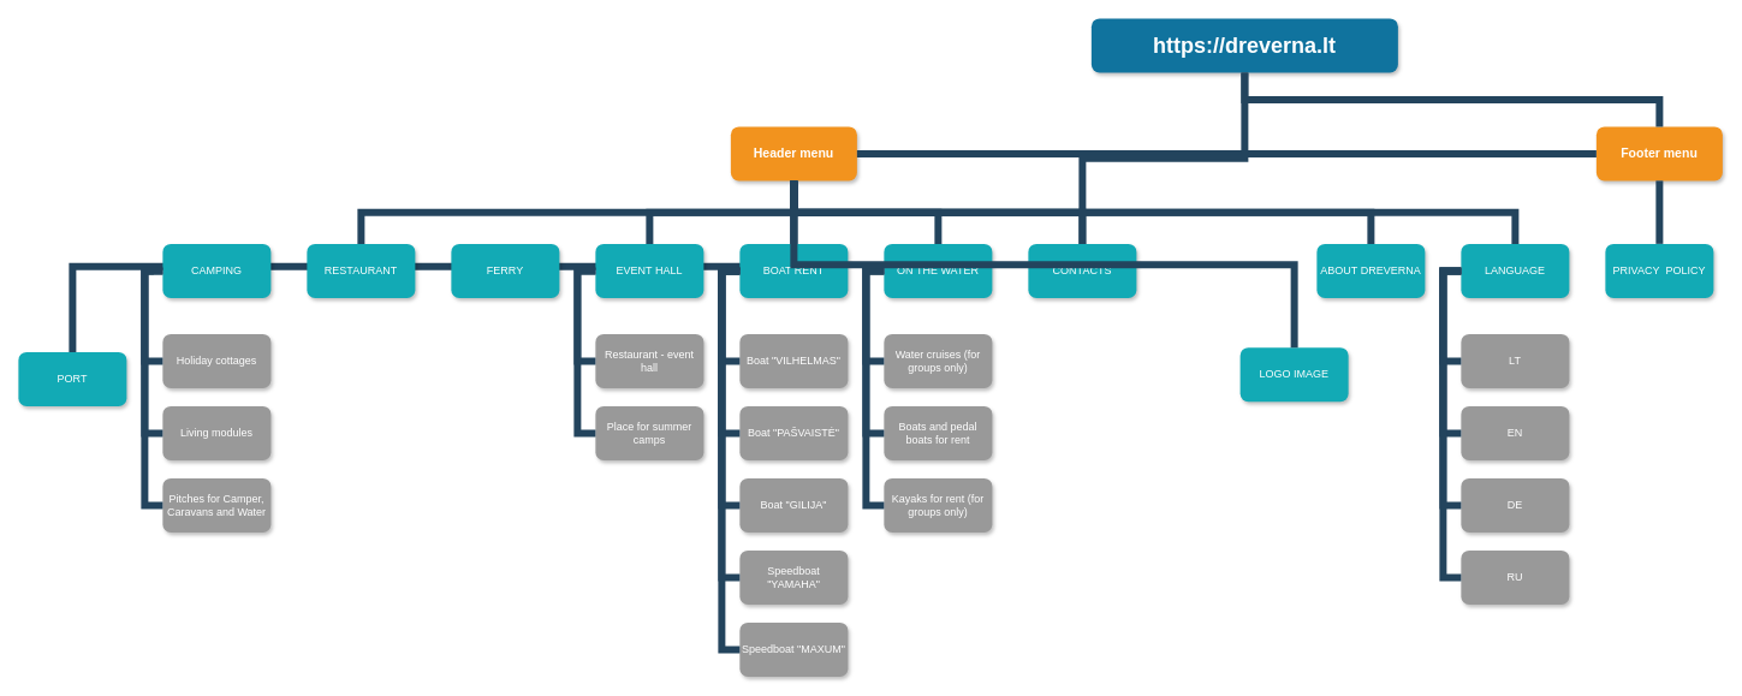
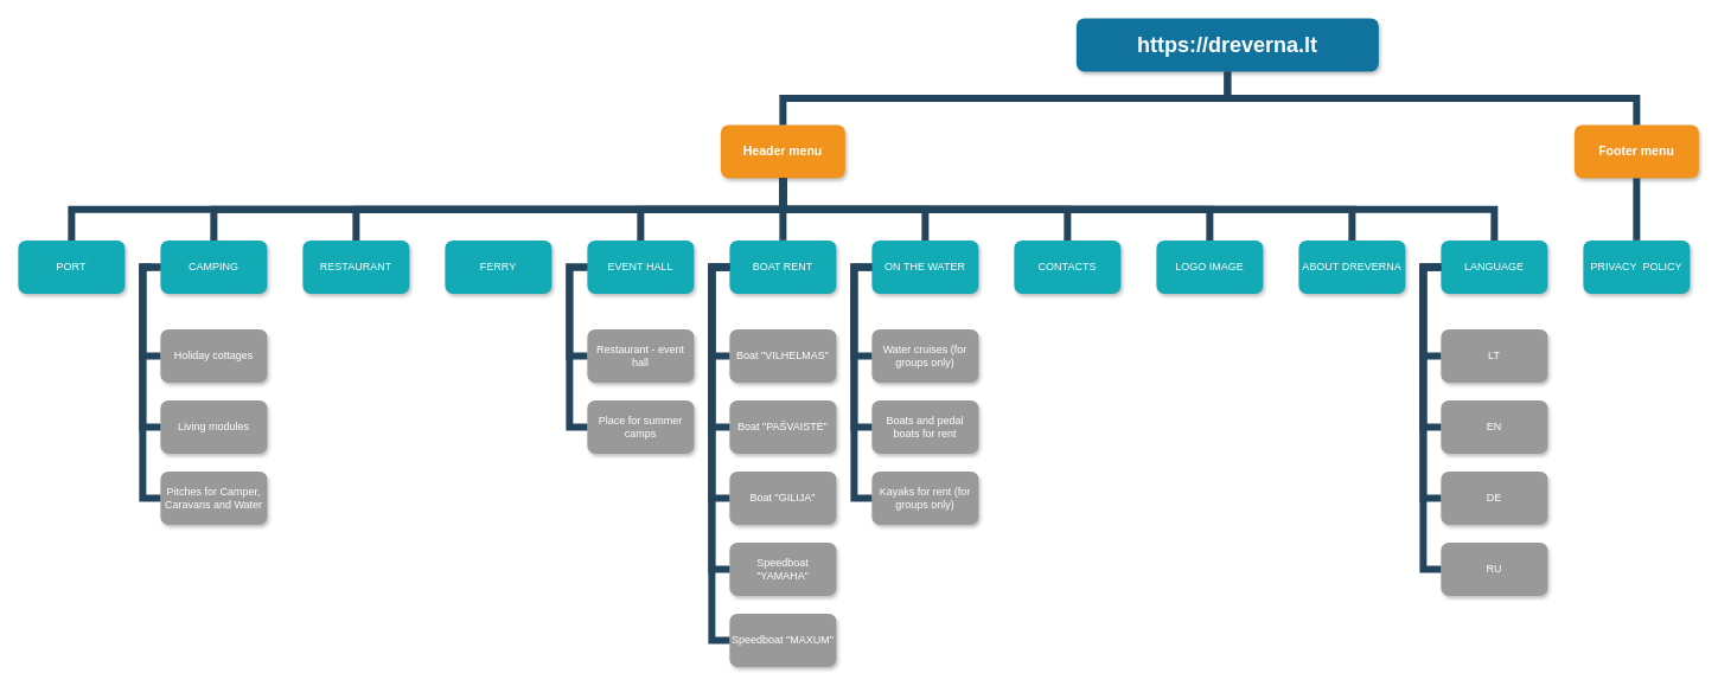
  <mxCell id="0" />
  <mxCell id="1" parent="0" />
  <mxCell id="2" value="https://dreverna.lt" style="whiteSpace=wrap;rounded=1;shadow=1;fillColor=#10739E;strokeColor=none;fontColor=#FFFFFF;fontStyle=1;fontSize=24" parent="1" vertex="1"><mxGeometry x="1210" y="20" width="340" height="60" as="geometry" /></mxCell>
  <mxCell id="3" value="Header menu" style="whiteSpace=wrap;rounded=1;fillColor=#F2931E;strokeColor=none;shadow=1;fontColor=#FFFFFF;fontStyle=1;fontSize=14" parent="1" vertex="1"><mxGeometry x="810" y="140" width="140" height="60" as="geometry" /></mxCell>
  <mxCell id="4" value="Footer menu" style="whiteSpace=wrap;rounded=1;fillColor=#F2931E;strokeColor=none;shadow=1;fontColor=#FFFFFF;fontStyle=1;fontSize=14" parent="1" vertex="1"><mxGeometry x="1770" y="140" width="140" height="60" as="geometry" /></mxCell>
- <mxCell id="5" value="PORT" style="whiteSpace=wrap;rounded=1;fillColor=#12AAB5;strokeColor=none;shadow=1;fontColor=#FFFFFF;" parent="1" vertex="1"><mxGeometry x="20" y="390" width="120" height="60" as="geometry" /></mxCell>
+ <mxCell id="5" value="PORT" style="whiteSpace=wrap;rounded=1;fillColor=#12AAB5;strokeColor=none;shadow=1;fontColor=#FFFFFF;" parent="1" vertex="1"><mxGeometry x="20" y="270" width="120" height="60" as="geometry" /></mxCell>
  <mxCell id="6" value="" style="edgeStyle=elbowEdgeStyle;elbow=vertical;rounded=0;fontColor=#000000;endArrow=none;endFill=0;strokeWidth=8;strokeColor=#23445D;" parent="1" source="3" target="5" edge="1"><mxGeometry width="100" height="100" relative="1" as="geometry"><mxPoint x="375" y="210" as="sourcePoint" /><mxPoint x="275" y="280" as="targetPoint" /></mxGeometry></mxCell>
- <mxCell id="7" value="" style="edgeStyle=elbowEdgeStyle;elbow=vertical;rounded=0;fontColor=#000000;endArrow=none;endFill=0;strokeWidth=8;strokeColor=#23445D;" parent="1" source="3" target="4" edge="1"><mxGeometry width="100" height="100" relative="1" as="geometry"><mxPoint x="375" y="210" as="sourcePoint" /><mxPoint x="845" y="270" as="targetPoint" /></mxGeometry></mxCell>
+ <mxCell id="7" value="" style="edgeStyle=elbowEdgeStyle;elbow=vertical;rounded=0;fontColor=#000000;endArrow=none;endFill=0;strokeWidth=8;strokeColor=#23445D;entryX=0.5;entryY=0;entryDx=0;entryDy=0;" parent="1" source="3" target="31" edge="1"><mxGeometry width="100" height="100" relative="1" as="geometry"><mxPoint x="375" y="210" as="sourcePoint" /><mxPoint x="845" y="270" as="targetPoint" /></mxGeometry></mxCell>
  <mxCell id="8" value="PRIVACY  POLICY" style="whiteSpace=wrap;rounded=1;fillColor=#12AAB5;strokeColor=none;shadow=1;fontColor=#FFFFFF;" parent="1" vertex="1"><mxGeometry x="1780" y="270" width="120" height="60" as="geometry" /></mxCell>
  <mxCell id="9" value="" style="edgeStyle=elbowEdgeStyle;elbow=vertical;rounded=0;fontColor=#000000;endArrow=none;endFill=0;strokeWidth=8;strokeColor=#23445D;" parent="1" source="4" target="8" edge="1"><mxGeometry width="100" height="100" relative="1" as="geometry"><mxPoint x="770" y="250" as="sourcePoint" /><mxPoint x="870" y="150" as="targetPoint" /></mxGeometry></mxCell>
- <mxCell id="10" value="" style="edgeStyle=elbowEdgeStyle;elbow=vertical;rounded=0;fontColor=#000000;endArrow=none;endFill=0;strokeWidth=8;strokeColor=#23445D;" parent="1" source="2" target="48" edge="1"><mxGeometry width="100" height="100" relative="1" as="geometry"><mxPoint x="570" y="120" as="sourcePoint" /><mxPoint x="670" y="20" as="targetPoint" /></mxGeometry></mxCell>
+ <mxCell id="10" value="" style="edgeStyle=elbowEdgeStyle;elbow=vertical;rounded=0;fontColor=#000000;endArrow=none;endFill=0;strokeWidth=8;strokeColor=#23445D;" parent="1" source="2" target="3" edge="1"><mxGeometry width="100" height="100" relative="1" as="geometry"><mxPoint x="570" y="120" as="sourcePoint" /><mxPoint x="670" y="20" as="targetPoint" /></mxGeometry></mxCell>
  <mxCell id="11" value="" style="edgeStyle=elbowEdgeStyle;elbow=vertical;rounded=0;fontColor=#000000;endArrow=none;endFill=0;strokeWidth=8;strokeColor=#23445D;" parent="1" source="2" target="4" edge="1"><mxGeometry width="100" height="100" relative="1" as="geometry"><mxPoint x="580" y="130" as="sourcePoint" /><mxPoint x="680" y="30" as="targetPoint" /></mxGeometry></mxCell>
  <mxCell id="12" value="FERRY" style="whiteSpace=wrap;rounded=1;fillColor=#12AAB5;strokeColor=none;shadow=1;fontColor=#FFFFFF;" parent="1" vertex="1"><mxGeometry x="500" y="270" width="120" height="60" as="geometry" /></mxCell>
  <mxCell id="13" value="EVENT HALL" style="whiteSpace=wrap;rounded=1;fillColor=#12AAB5;strokeColor=none;shadow=1;fontColor=#FFFFFF;" parent="1" vertex="1"><mxGeometry x="660" y="270" width="120" height="60" as="geometry" /></mxCell>
  <mxCell id="14" value="Restaurant - event hall" style="whiteSpace=wrap;rounded=1;fillColor=#999999;strokeColor=none;shadow=1;fontColor=#FFFFFF;fontStyle=0" parent="1" vertex="1"><mxGeometry x="660" y="370" width="120" height="60" as="geometry" /></mxCell>
  <mxCell id="15" value="Place for summer camps" style="whiteSpace=wrap;rounded=1;fillColor=#999999;strokeColor=none;shadow=1;fontColor=#FFFFFF;fontStyle=0" parent="1" vertex="1"><mxGeometry x="660" y="450" width="120" height="60" as="geometry" /></mxCell>
  <mxCell id="16" value="" style="edgeStyle=elbowEdgeStyle;elbow=horizontal;rounded=0;fontColor=#000000;endArrow=none;endFill=0;strokeWidth=8;strokeColor=#23445D;" parent="1" source="13" target="14" edge="1"><mxGeometry width="100" height="100" relative="1" as="geometry"><mxPoint x="630" y="300" as="sourcePoint" /><mxPoint x="640" y="400" as="targetPoint" /><Array as="points"><mxPoint x="640" y="350" /></Array></mxGeometry></mxCell>
  <mxCell id="17" value="" style="edgeStyle=elbowEdgeStyle;elbow=horizontal;rounded=0;fontColor=#000000;endArrow=none;endFill=0;strokeWidth=8;strokeColor=#23445D;" parent="1" source="13" target="15" edge="1"><mxGeometry width="100" height="100" relative="1" as="geometry"><mxPoint x="640" y="300" as="sourcePoint" /><mxPoint x="640" y="480" as="targetPoint" /><Array as="points"><mxPoint x="640" y="390" /></Array></mxGeometry></mxCell>
  <mxCell id="18" value="BOAT RENT" style="whiteSpace=wrap;rounded=1;fillColor=#12AAB5;strokeColor=none;shadow=1;fontColor=#FFFFFF;" parent="1" vertex="1"><mxGeometry x="820" y="270" width="120" height="60" as="geometry" /></mxCell>
  <mxCell id="19" value="Boat &quot;VILHELMAS&quot;" style="whiteSpace=wrap;rounded=1;fillColor=#999999;strokeColor=none;shadow=1;fontColor=#FFFFFF;fontStyle=0" parent="1" vertex="1"><mxGeometry x="820" y="370" width="120" height="60" as="geometry" /></mxCell>
  <mxCell id="20" value="Boat &quot;PAŠVAISTĖ&quot;" style="whiteSpace=wrap;rounded=1;fillColor=#999999;strokeColor=none;shadow=1;fontColor=#FFFFFF;fontStyle=0" parent="1" vertex="1"><mxGeometry x="820" y="450" width="120" height="60" as="geometry" /></mxCell>
  <mxCell id="21" value="Boat &quot;GILIJA&quot;" style="whiteSpace=wrap;rounded=1;fillColor=#999999;strokeColor=none;shadow=1;fontColor=#FFFFFF;fontStyle=0" parent="1" vertex="1"><mxGeometry x="820" y="530" width="120" height="60" as="geometry" /></mxCell>
  <mxCell id="22" value="Speedboat &quot;YAMAHA&quot;" style="whiteSpace=wrap;rounded=1;fillColor=#999999;strokeColor=none;shadow=1;fontColor=#FFFFFF;fontStyle=0" parent="1" vertex="1"><mxGeometry x="820" y="610" width="120" height="60" as="geometry" /></mxCell>
  <mxCell id="23" value="Speedboat &quot;MAXUM&quot;" style="whiteSpace=wrap;rounded=1;fillColor=#999999;strokeColor=none;shadow=1;fontColor=#FFFFFF;fontStyle=0" parent="1" vertex="1"><mxGeometry x="820" y="690" width="120" height="60" as="geometry" /></mxCell>
  <mxCell id="24" value="" style="edgeStyle=elbowEdgeStyle;elbow=horizontal;rounded=0;fontColor=#000000;endArrow=none;endFill=0;strokeWidth=8;strokeColor=#23445D;" parent="1" source="18" target="19" edge="1"><mxGeometry width="100" height="100" relative="1" as="geometry"><mxPoint x="790" y="300" as="sourcePoint" /><mxPoint x="800" y="400" as="targetPoint" /><Array as="points"><mxPoint x="800" y="350" /></Array></mxGeometry></mxCell>
  <mxCell id="25" value="" style="edgeStyle=elbowEdgeStyle;elbow=horizontal;rounded=0;fontColor=#000000;endArrow=none;endFill=0;strokeWidth=8;strokeColor=#23445D;" parent="1" source="18" target="20" edge="1"><mxGeometry width="100" height="100" relative="1" as="geometry"><mxPoint x="800" y="300" as="sourcePoint" /><mxPoint x="800" y="480" as="targetPoint" /><Array as="points"><mxPoint x="800" y="390" /></Array></mxGeometry></mxCell>
  <mxCell id="26" value="" style="edgeStyle=elbowEdgeStyle;elbow=horizontal;rounded=0;fontColor=#000000;endArrow=none;endFill=0;strokeWidth=8;strokeColor=#23445D;" parent="1" source="18" target="23" edge="1"><mxGeometry width="100" height="100" relative="1" as="geometry"><mxPoint x="800" y="300" as="sourcePoint" /><mxPoint x="800" y="720" as="targetPoint" /><Array as="points"><mxPoint x="800" y="510" /></Array></mxGeometry></mxCell>
  <mxCell id="27" value="" style="edgeStyle=elbowEdgeStyle;elbow=horizontal;rounded=0;fontColor=#000000;endArrow=none;endFill=0;strokeWidth=8;strokeColor=#23445D;" parent="1" source="18" target="22" edge="1"><mxGeometry width="100" height="100" relative="1" as="geometry"><mxPoint x="800" y="300" as="sourcePoint" /><mxPoint x="800" y="640" as="targetPoint" /><Array as="points"><mxPoint x="800" y="470" /></Array></mxGeometry></mxCell>
  <mxCell id="28" value="" style="edgeStyle=elbowEdgeStyle;elbow=horizontal;rounded=0;fontColor=#000000;endArrow=none;endFill=0;strokeWidth=8;strokeColor=#23445D;" parent="1" source="18" target="21" edge="1"><mxGeometry width="100" height="100" relative="1" as="geometry"><mxPoint x="800" y="300" as="sourcePoint" /><mxPoint x="800" y="560" as="targetPoint" /><Array as="points"><mxPoint x="800" y="440" /></Array></mxGeometry></mxCell>
  <mxCell id="29" value="" style="edgeStyle=elbowEdgeStyle;elbow=vertical;rounded=0;fontColor=#000000;endArrow=none;endFill=0;strokeWidth=8;strokeColor=#23445D;exitX=0.5;exitY=1;exitDx=0;exitDy=0;entryX=0.5;entryY=0;entryDx=0;entryDy=0;" parent="1" source="3" target="13" edge="1"><mxGeometry width="100" height="100" relative="1" as="geometry"><mxPoint x="879" y="200" as="sourcePoint" /><mxPoint x="1369" y="270" as="targetPoint" /></mxGeometry></mxCell>
  <mxCell id="30" value="" style="edgeStyle=elbowEdgeStyle;elbow=vertical;rounded=0;fontColor=#000000;endArrow=none;endFill=0;strokeWidth=8;strokeColor=#23445D;exitX=0.5;exitY=1;exitDx=0;exitDy=0;entryX=0.5;entryY=0;entryDx=0;entryDy=0;" parent="1" source="3" target="18" edge="1"><mxGeometry width="100" height="100" relative="1" as="geometry"><mxPoint x="855" y="200" as="sourcePoint" /><mxPoint x="1529" y="270" as="targetPoint" /></mxGeometry></mxCell>
  <mxCell id="31" value="CAMPING" style="whiteSpace=wrap;rounded=1;fillColor=#12AAB5;strokeColor=none;shadow=1;fontColor=#FFFFFF;" parent="1" vertex="1"><mxGeometry x="180" y="270" width="120" height="60" as="geometry" /></mxCell>
  <mxCell id="32" value="Holiday cottages" style="whiteSpace=wrap;rounded=1;fillColor=#999999;strokeColor=none;shadow=1;fontColor=#FFFFFF;fontStyle=0" parent="1" vertex="1"><mxGeometry x="180" y="370" width="120" height="60" as="geometry" /></mxCell>
  <mxCell id="33" value="Living modules" style="whiteSpace=wrap;rounded=1;fillColor=#999999;strokeColor=none;shadow=1;fontColor=#FFFFFF;fontStyle=0" parent="1" vertex="1"><mxGeometry x="180" y="450" width="120" height="60" as="geometry" /></mxCell>
  <mxCell id="34" value="Pitches for Camper, Caravans and Water" style="whiteSpace=wrap;rounded=1;fillColor=#999999;strokeColor=none;shadow=1;fontColor=#FFFFFF;fontStyle=0" parent="1" vertex="1"><mxGeometry x="180" y="530" width="120" height="60" as="geometry" /></mxCell>
  <mxCell id="35" value="" style="edgeStyle=elbowEdgeStyle;elbow=horizontal;rounded=0;fontColor=#000000;endArrow=none;endFill=0;strokeWidth=8;strokeColor=#23445D;" parent="1" target="32" edge="1"><mxGeometry width="100" height="100" relative="1" as="geometry"><mxPoint x="170" y="300" as="sourcePoint" /><mxPoint x="170" y="400" as="targetPoint" /><Array as="points"><mxPoint x="160" y="350" /></Array></mxGeometry></mxCell>
  <mxCell id="36" value="" style="edgeStyle=elbowEdgeStyle;elbow=horizontal;rounded=0;fontColor=#000000;endArrow=none;endFill=0;strokeWidth=8;strokeColor=#23445D;" parent="1" source="31" target="33" edge="1"><mxGeometry width="100" height="100" relative="1" as="geometry"><mxPoint x="170" y="300" as="sourcePoint" /><mxPoint x="170" y="480" as="targetPoint" /><Array as="points"><mxPoint x="160" y="390" /></Array></mxGeometry></mxCell>
  <mxCell id="37" value="" style="edgeStyle=elbowEdgeStyle;elbow=horizontal;rounded=0;fontColor=#000000;endArrow=none;endFill=0;strokeWidth=8;strokeColor=#23445D;" parent="1" source="31" target="34" edge="1"><mxGeometry width="100" height="100" relative="1" as="geometry"><mxPoint x="170" y="300" as="sourcePoint" /><mxPoint x="170" y="560" as="targetPoint" /><Array as="points"><mxPoint x="160" y="430" /></Array></mxGeometry></mxCell>
  <mxCell id="38" value="RESTAURANT" style="whiteSpace=wrap;rounded=1;fillColor=#12AAB5;strokeColor=none;shadow=1;fontColor=#FFFFFF;" parent="1" vertex="1"><mxGeometry x="340" y="270" width="120" height="60" as="geometry" /></mxCell>
  <mxCell id="39" value="" style="edgeStyle=elbowEdgeStyle;elbow=vertical;rounded=0;fontColor=#000000;endArrow=none;endFill=0;strokeWidth=8;strokeColor=#23445D;exitX=0.5;exitY=1;exitDx=0;exitDy=0;entryX=0.5;entryY=0;entryDx=0;entryDy=0;" parent="1" source="3" target="38" edge="1"><mxGeometry width="100" height="100" relative="1" as="geometry"><mxPoint x="865" y="200" as="sourcePoint" /><mxPoint x="1015" y="270" as="targetPoint" /></mxGeometry></mxCell>
  <mxCell id="40" value="ON THE WATER" style="whiteSpace=wrap;rounded=1;fillColor=#12AAB5;strokeColor=none;shadow=1;fontColor=#FFFFFF;" parent="1" vertex="1"><mxGeometry x="980" y="270" width="120" height="60" as="geometry" /></mxCell>
  <mxCell id="41" value="Water cruises (for groups only)" style="whiteSpace=wrap;rounded=1;fillColor=#999999;strokeColor=none;shadow=1;fontColor=#FFFFFF;fontStyle=0" parent="1" vertex="1"><mxGeometry x="980" y="370" width="120" height="60" as="geometry" /></mxCell>
  <mxCell id="42" value="Boats and pedal boats for rent" style="whiteSpace=wrap;rounded=1;fillColor=#999999;strokeColor=none;shadow=1;fontColor=#FFFFFF;fontStyle=0" parent="1" vertex="1"><mxGeometry x="980" y="450" width="120" height="60" as="geometry" /></mxCell>
  <mxCell id="43" value="Kayaks for rent (for groups only)" style="whiteSpace=wrap;rounded=1;fillColor=#999999;strokeColor=none;shadow=1;fontColor=#FFFFFF;fontStyle=0" parent="1" vertex="1"><mxGeometry x="980" y="530" width="120" height="60" as="geometry" /></mxCell>
  <mxCell id="44" value="" style="edgeStyle=elbowEdgeStyle;elbow=horizontal;rounded=0;fontColor=#000000;endArrow=none;endFill=0;strokeWidth=8;strokeColor=#23445D;" parent="1" source="40" target="41" edge="1"><mxGeometry width="100" height="100" relative="1" as="geometry"><mxPoint x="950" y="300" as="sourcePoint" /><mxPoint x="960" y="400" as="targetPoint" /><Array as="points"><mxPoint x="960" y="350" /></Array></mxGeometry></mxCell>
  <mxCell id="45" value="" style="edgeStyle=elbowEdgeStyle;elbow=horizontal;rounded=0;fontColor=#000000;endArrow=none;endFill=0;strokeWidth=8;strokeColor=#23445D;" parent="1" source="40" target="42" edge="1"><mxGeometry width="100" height="100" relative="1" as="geometry"><mxPoint x="960" y="300" as="sourcePoint" /><mxPoint x="960" y="480" as="targetPoint" /><Array as="points"><mxPoint x="960" y="390" /></Array></mxGeometry></mxCell>
  <mxCell id="46" value="" style="edgeStyle=elbowEdgeStyle;elbow=horizontal;rounded=0;fontColor=#000000;endArrow=none;endFill=0;strokeWidth=8;strokeColor=#23445D;" parent="1" source="40" target="43" edge="1"><mxGeometry width="100" height="100" relative="1" as="geometry"><mxPoint x="960" y="300" as="sourcePoint" /><mxPoint x="960" y="560" as="targetPoint" /><Array as="points"><mxPoint x="960" y="440" /></Array></mxGeometry></mxCell>
  <mxCell id="47" value="" style="edgeStyle=elbowEdgeStyle;elbow=vertical;rounded=0;fontColor=#000000;endArrow=none;endFill=0;strokeWidth=8;strokeColor=#23445D;exitX=0.5;exitY=1;exitDx=0;exitDy=0;entryX=0.5;entryY=0;entryDx=0;entryDy=0;" parent="1" source="3" target="40" edge="1"><mxGeometry width="100" height="100" relative="1" as="geometry"><mxPoint x="885" y="200" as="sourcePoint" /><mxPoint x="1150" y="260" as="targetPoint" /></mxGeometry></mxCell>
  <mxCell id="48" value="CONTACTS" style="whiteSpace=wrap;rounded=1;fillColor=#12AAB5;strokeColor=none;shadow=1;fontColor=#FFFFFF;" parent="1" vertex="1"><mxGeometry x="1140" y="270" width="120" height="60" as="geometry" /></mxCell>
  <mxCell id="49" value="" style="edgeStyle=elbowEdgeStyle;elbow=vertical;rounded=0;fontColor=#000000;endArrow=none;endFill=0;strokeWidth=8;strokeColor=#23445D;entryX=0.5;entryY=0;entryDx=0;entryDy=0;exitX=0.5;exitY=1;exitDx=0;exitDy=0;" parent="1" source="3" target="48" edge="1"><mxGeometry width="100" height="100" relative="1" as="geometry"><mxPoint x="695" y="200" as="sourcePoint" /><mxPoint x="1520" y="270" as="targetPoint" /></mxGeometry></mxCell>
  <mxCell id="50" value="ABOUT DREVERNA" style="whiteSpace=wrap;rounded=1;fillColor=#12AAB5;strokeColor=none;shadow=1;fontColor=#FFFFFF;" parent="1" vertex="1"><mxGeometry x="1460" y="270" width="120" height="60" as="geometry" /></mxCell>
- <mxCell id="51" value="LOGO IMAGE" style="whiteSpace=wrap;rounded=1;fillColor=#12AAB5;strokeColor=none;shadow=1;fontColor=#FFFFFF;" parent="1" vertex="1"><mxGeometry x="1375" y="385" width="120" height="60" as="geometry" /></mxCell>
+ <mxCell id="51" value="LOGO IMAGE" style="whiteSpace=wrap;rounded=1;fillColor=#12AAB5;strokeColor=none;shadow=1;fontColor=#FFFFFF;" parent="1" vertex="1"><mxGeometry x="1300" y="270" width="120" height="60" as="geometry" /></mxCell>
  <mxCell id="52" value="LANGUAGE" style="whiteSpace=wrap;rounded=1;fillColor=#12AAB5;strokeColor=none;shadow=1;fontColor=#FFFFFF;" parent="1" vertex="1"><mxGeometry x="1620" y="270" width="120" height="60" as="geometry" /></mxCell>
  <mxCell id="53" value="LT" style="whiteSpace=wrap;rounded=1;fillColor=#999999;strokeColor=none;shadow=1;fontColor=#FFFFFF;fontStyle=0" parent="1" vertex="1"><mxGeometry x="1620" y="370" width="120" height="60" as="geometry" /></mxCell>
  <mxCell id="54" value="EN" style="whiteSpace=wrap;rounded=1;fillColor=#999999;strokeColor=none;shadow=1;fontColor=#FFFFFF;fontStyle=0" parent="1" vertex="1"><mxGeometry x="1620" y="450" width="120" height="60" as="geometry" /></mxCell>
  <mxCell id="55" value="DE" style="whiteSpace=wrap;rounded=1;fillColor=#999999;strokeColor=none;shadow=1;fontColor=#FFFFFF;fontStyle=0" parent="1" vertex="1"><mxGeometry x="1620" y="530" width="120" height="60" as="geometry" /></mxCell>
  <mxCell id="56" value="RU" style="whiteSpace=wrap;rounded=1;fillColor=#999999;strokeColor=none;shadow=1;fontColor=#FFFFFF;fontStyle=0" parent="1" vertex="1"><mxGeometry x="1620" y="610" width="120" height="60" as="geometry" /></mxCell>
  <mxCell id="57" value="" style="edgeStyle=elbowEdgeStyle;elbow=horizontal;rounded=0;fontColor=#000000;endArrow=none;endFill=0;strokeWidth=8;strokeColor=#23445D;" parent="1" source="52" target="53" edge="1"><mxGeometry width="100" height="100" relative="1" as="geometry"><mxPoint x="1590" y="300" as="sourcePoint" /><mxPoint x="1600" y="400" as="targetPoint" /><Array as="points"><mxPoint x="1600" y="350" /></Array></mxGeometry></mxCell>
  <mxCell id="58" value="" style="edgeStyle=elbowEdgeStyle;elbow=horizontal;rounded=0;fontColor=#000000;endArrow=none;endFill=0;strokeWidth=8;strokeColor=#23445D;" parent="1" source="52" target="54" edge="1"><mxGeometry width="100" height="100" relative="1" as="geometry"><mxPoint x="1600" y="300" as="sourcePoint" /><mxPoint x="1600" y="480" as="targetPoint" /><Array as="points"><mxPoint x="1600" y="390" /></Array></mxGeometry></mxCell>
  <mxCell id="59" value="" style="edgeStyle=elbowEdgeStyle;elbow=horizontal;rounded=0;fontColor=#000000;endArrow=none;endFill=0;strokeWidth=8;strokeColor=#23445D;" parent="1" source="52" target="56" edge="1"><mxGeometry width="100" height="100" relative="1" as="geometry"><mxPoint x="1600" y="300" as="sourcePoint" /><mxPoint x="1600" y="640" as="targetPoint" /><Array as="points"><mxPoint x="1600" y="470" /></Array></mxGeometry></mxCell>
  <mxCell id="60" value="" style="edgeStyle=elbowEdgeStyle;elbow=horizontal;rounded=0;fontColor=#000000;endArrow=none;endFill=0;strokeWidth=8;strokeColor=#23445D;" parent="1" source="52" target="55" edge="1"><mxGeometry width="100" height="100" relative="1" as="geometry"><mxPoint x="1600" y="300" as="sourcePoint" /><mxPoint x="1600" y="560" as="targetPoint" /><Array as="points"><mxPoint x="1600" y="440" /></Array></mxGeometry></mxCell>
  <mxCell id="61" value="" style="edgeStyle=elbowEdgeStyle;elbow=vertical;rounded=0;fontColor=#000000;endArrow=none;endFill=0;strokeWidth=8;strokeColor=#23445D;entryX=0.5;entryY=0;entryDx=0;entryDy=0;exitX=0.5;exitY=1;exitDx=0;exitDy=0;" parent="1" source="3" target="51" edge="1"><mxGeometry width="100" height="100" relative="1" as="geometry"><mxPoint x="871.25" y="200" as="sourcePoint" /><mxPoint x="1508.75" y="270" as="targetPoint" /></mxGeometry></mxCell>
  <mxCell id="62" value="" style="edgeStyle=elbowEdgeStyle;elbow=vertical;rounded=0;fontColor=#000000;endArrow=none;endFill=0;strokeWidth=8;strokeColor=#23445D;exitX=0.5;exitY=1;exitDx=0;exitDy=0;entryX=0.5;entryY=0;entryDx=0;entryDy=0;" parent="1" source="3" target="50" edge="1"><mxGeometry width="100" height="100" relative="1" as="geometry"><mxPoint x="880" y="200" as="sourcePoint" /><mxPoint x="1694" y="270" as="targetPoint" /></mxGeometry></mxCell>
  <mxCell id="63" value="" style="edgeStyle=elbowEdgeStyle;elbow=vertical;rounded=0;fontColor=#000000;endArrow=none;endFill=0;strokeWidth=8;strokeColor=#23445D;exitX=0.5;exitY=1;exitDx=0;exitDy=0;entryX=0.5;entryY=0;entryDx=0;entryDy=0;" parent="1" source="3" target="52" edge="1"><mxGeometry width="100" height="100" relative="1" as="geometry"><mxPoint x="870" y="200" as="sourcePoint" /><mxPoint x="1869" y="270" as="targetPoint" /></mxGeometry></mxCell>
